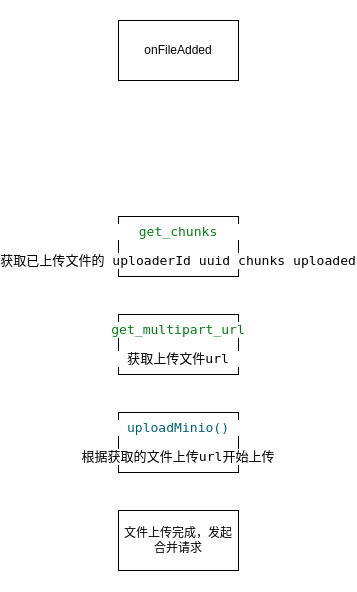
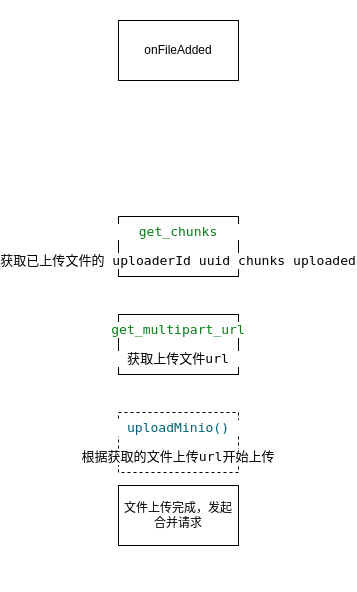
  <mxCell id="0" />
  <mxCell id="1" parent="0" />
  <mxCell id="2" value="onFileAdded" style="rounded=0;whiteSpace=wrap;html=1;hachureGap=4;pointerEvents=0;" vertex="1" parent="1"><mxGeometry x="20" y="20" width="120" height="60" as="geometry" /></mxCell>
  <mxCell id="3" value="&lt;pre style=&quot;background-color: #ffffff ; color: #080808 ; font-family: &amp;#34;jetbrains mono&amp;#34; , monospace ; font-size: 9.8pt&quot;&gt;&lt;span style=&quot;color: #067d17&quot;&gt;get_chunks&lt;/span&gt;&lt;/pre&gt;&lt;pre style=&quot;background-color: rgb(255 , 255 , 255) ; font-family: &amp;#34;jetbrains mono&amp;#34; , monospace ; font-size: 9.8pt&quot;&gt;获取已上传文件的 uploaderId uuid chunks uploaded&lt;/pre&gt;" style="rounded=0;whiteSpace=wrap;html=1;hachureGap=4;pointerEvents=0;" vertex="1" parent="1"><mxGeometry x="20" y="216" width="120" height="60" as="geometry" /></mxCell>
  <mxCell id="4" value="&lt;pre style=&quot;background-color: #ffffff ; color: #080808 ; font-family: &amp;#34;jetbrains mono&amp;#34; , monospace ; font-size: 9.8pt&quot;&gt;&lt;span style=&quot;color: #067d17&quot;&gt;get_multipart_url&lt;/span&gt;&lt;/pre&gt;&lt;pre style=&quot;background-color: rgb(255 , 255 , 255) ; font-family: &amp;#34;jetbrains mono&amp;#34; , monospace ; font-size: 9.8pt&quot;&gt;获取上传文件url&lt;/pre&gt;" style="rounded=0;whiteSpace=wrap;html=1;hachureGap=4;pointerEvents=0;" vertex="1" parent="1"><mxGeometry x="20" y="314" width="120" height="60" as="geometry" /></mxCell>
- <mxCell id="5" value="&lt;pre style=&quot;background-color: #ffffff ; color: #080808 ; font-family: &amp;#34;jetbrains mono&amp;#34; , monospace ; font-size: 9.8pt&quot;&gt;&lt;span style=&quot;color: #00627a&quot;&gt;uploadMinio()&lt;/span&gt;&lt;/pre&gt;&lt;pre style=&quot;background-color: rgb(255 , 255 , 255) ; font-family: &amp;#34;jetbrains mono&amp;#34; , monospace ; font-size: 9.8pt&quot;&gt;根据获取的文件上传url开始上传&lt;/pre&gt;" style="rounded=0;whiteSpace=wrap;html=1;hachureGap=4;pointerEvents=0;" vertex="1" parent="1"><mxGeometry x="20" y="412" width="120" height="60" as="geometry" /></mxCell>
- <mxCell id="6" value="文件上传完成，发起合并请求" style="rounded=0;whiteSpace=wrap;html=1;hachureGap=4;pointerEvents=0;" vertex="1" parent="1"><mxGeometry x="20" y="510" width="120" height="60" as="geometry" /></mxCell>
+ <mxCell id="5" value="&lt;pre style=&quot;background-color: #ffffff ; color: #080808 ; font-family: &amp;#34;jetbrains mono&amp;#34; , monospace ; font-size: 9.8pt&quot;&gt;&lt;span style=&quot;color: #00627a&quot;&gt;uploadMinio()&lt;/span&gt;&lt;/pre&gt;&lt;pre style=&quot;background-color: rgb(255 , 255 , 255) ; font-family: &amp;#34;jetbrains mono&amp;#34; , monospace ; font-size: 9.8pt&quot;&gt;根据获取的文件上传url开始上传&lt;/pre&gt;" style="rounded=0;whiteSpace=wrap;html=1;hachureGap=4;pointerEvents=0;dashed=1;" vertex="1" parent="1"><mxGeometry x="20" y="412" width="120" height="60" as="geometry" /></mxCell>
+ <mxCell id="6" value="文件上传完成，发起合并请求" style="rounded=0;whiteSpace=wrap;html=1;hachureGap=4;pointerEvents=0;" vertex="1" parent="1"><mxGeometry x="20" y="485" width="120" height="60" as="geometry" /></mxCell>
